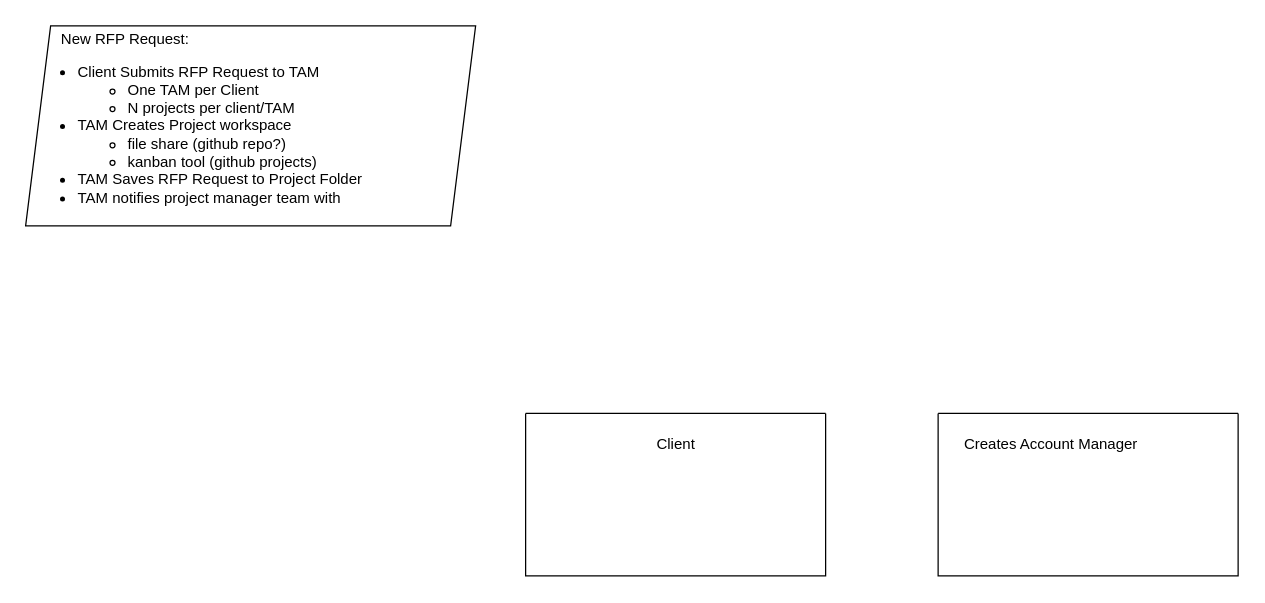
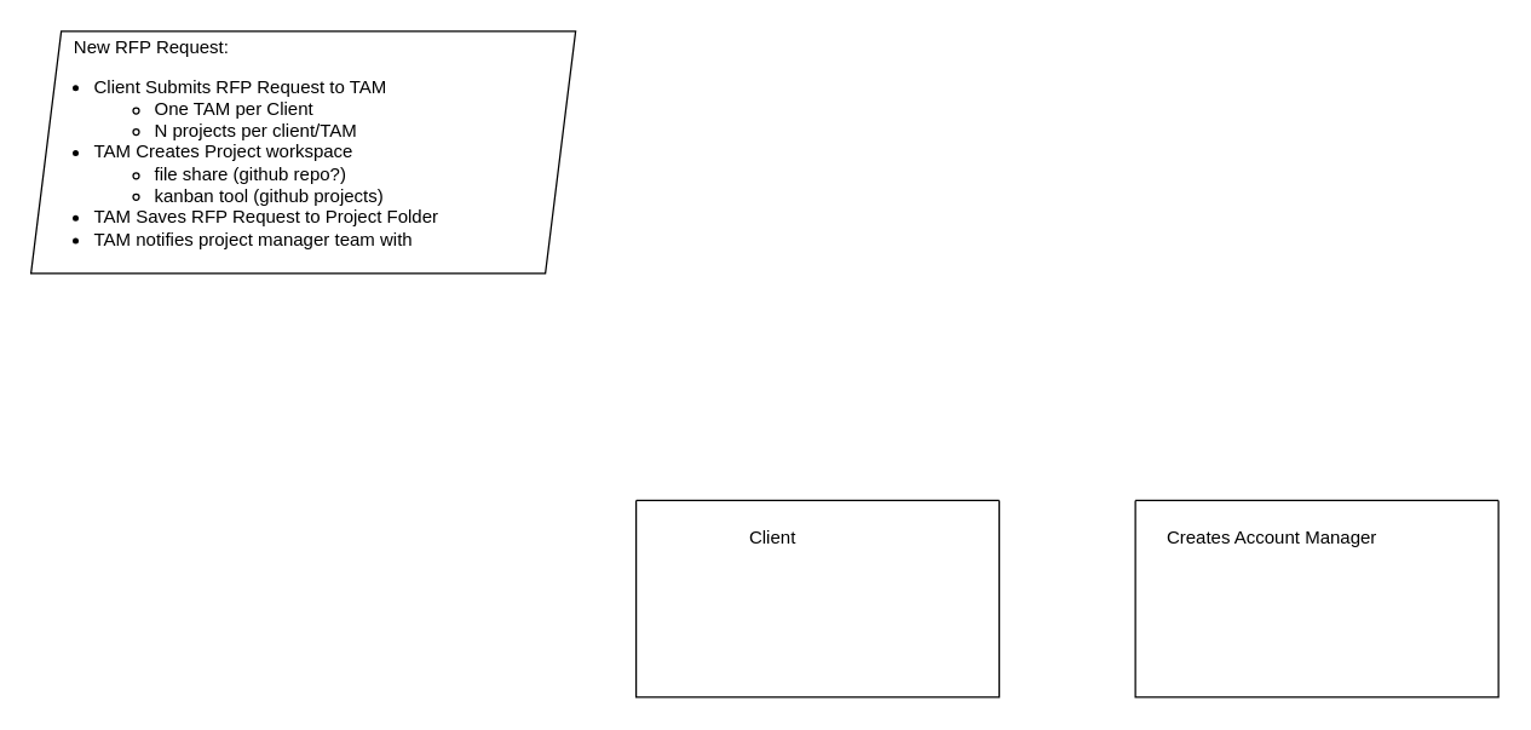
  <mxCell id="0" />
  <mxCell id="1" parent="0" />
  <mxCell id="2" value="" style="swimlane;startSize=0;" vertex="1" parent="1"><mxGeometry x="420" y="330" width="240" height="130" as="geometry"><mxRectangle x="320" y="520" width="160" height="70" as="alternateBounds" /></mxGeometry></mxCell>
- <mxCell id="3" value="Client" style="text;html=1;align=center;verticalAlign=middle;resizable=0;points=[];autosize=1;strokeColor=none;fillColor=none;" vertex="1" parent="2"><mxGeometry x="95" y="10" width="50" height="30" as="geometry" /></mxCell>
+ <mxCell id="3" value="Client" style="text;html=1;align=center;verticalAlign=middle;resizable=0;points=[];autosize=1;strokeColor=none;fillColor=none;" vertex="1" parent="2"><mxGeometry x="65" y="10" width="50" height="30" as="geometry" /></mxCell>
  <mxCell id="4" value="" style="swimlane;startSize=0;" vertex="1" parent="1"><mxGeometry x="750" y="330" width="240" height="130" as="geometry"><mxRectangle x="320" y="520" width="160" height="70" as="alternateBounds" /></mxGeometry></mxCell>
  <mxCell id="5" value="Creates Account Manager" style="text;html=1;align=center;verticalAlign=middle;resizable=0;points=[];autosize=1;strokeColor=none;fillColor=none;" vertex="1" parent="4"><mxGeometry x="5" y="10" width="170" height="30" as="geometry" /></mxCell>
  <mxCell id="6" value="&lt;span style=&quot;white-space: pre;&quot;&gt;&#09;&lt;/span&gt;New RFP Request:&lt;br&gt;&lt;ul&gt;&lt;li&gt;Client Submits RFP Request to TAM&lt;/li&gt;&lt;ul&gt;&lt;li&gt;One TAM per Client&lt;/li&gt;&lt;li&gt;N projects per client/TAM&lt;/li&gt;&lt;/ul&gt;&lt;li style=&quot;&quot;&gt;TAM Creates Project workspace&lt;/li&gt;&lt;ul&gt;&lt;li style=&quot;&quot;&gt;file share (github repo?)&lt;/li&gt;&lt;li style=&quot;&quot;&gt;kanban tool (github projects)&lt;/li&gt;&lt;/ul&gt;&lt;li style=&quot;&quot;&gt;TAM Saves RFP Request to Project Folder&lt;/li&gt;&lt;li style=&quot;&quot;&gt;TAM notifies project manager team with&amp;nbsp;&lt;/li&gt;&lt;/ul&gt;" style="shape=parallelogram;perimeter=parallelogramPerimeter;whiteSpace=wrap;html=1;fixedSize=1;align=left;" vertex="1" parent="1"><mxGeometry x="20" y="20" width="360" height="160" as="geometry" /></mxCell>
